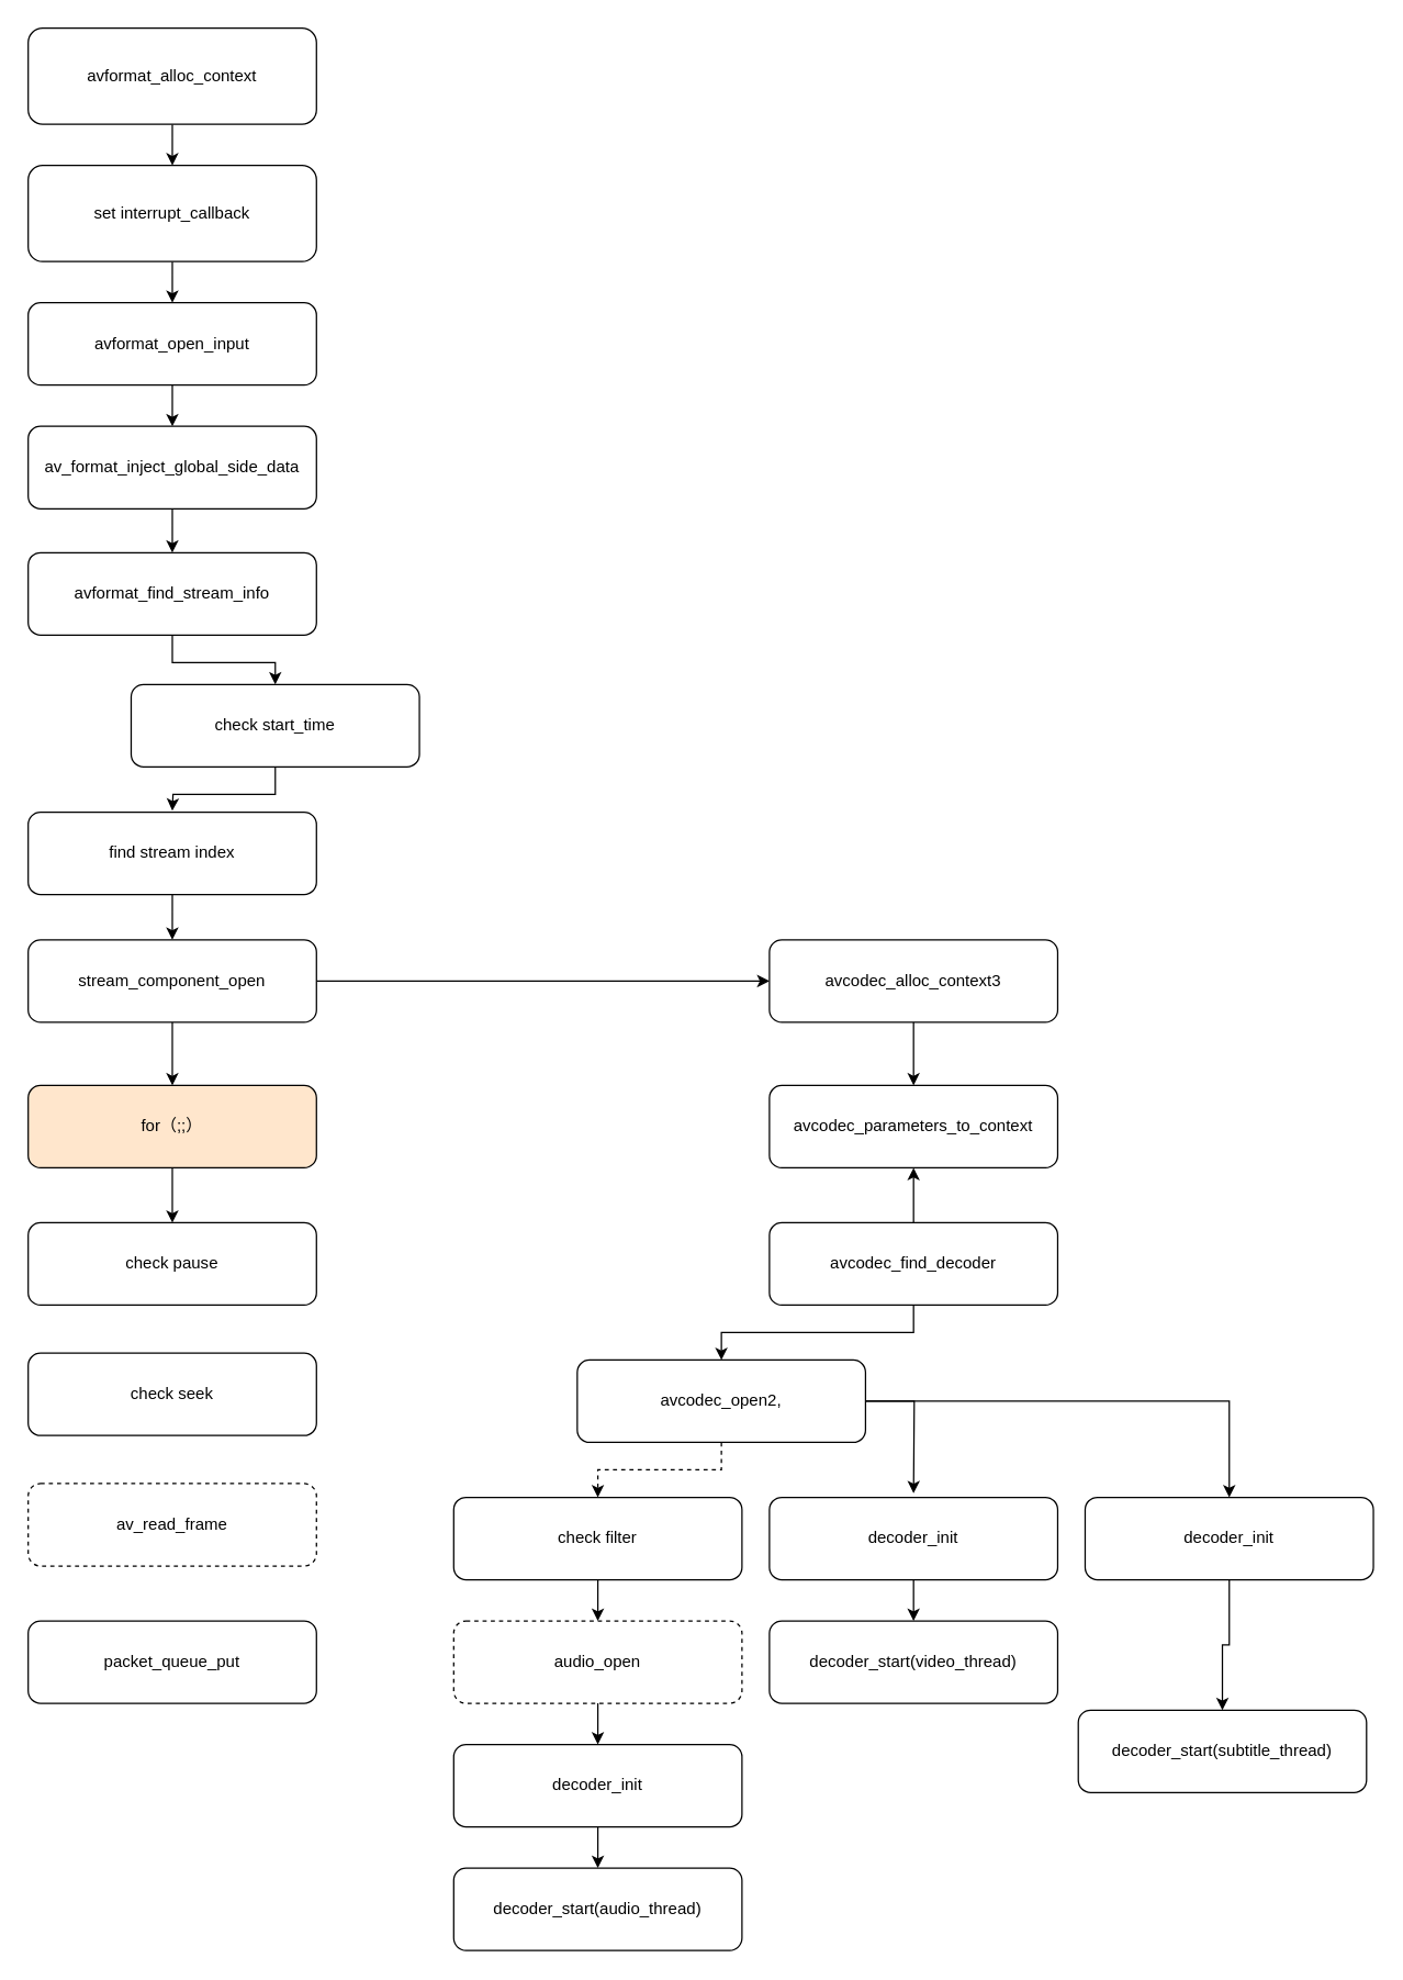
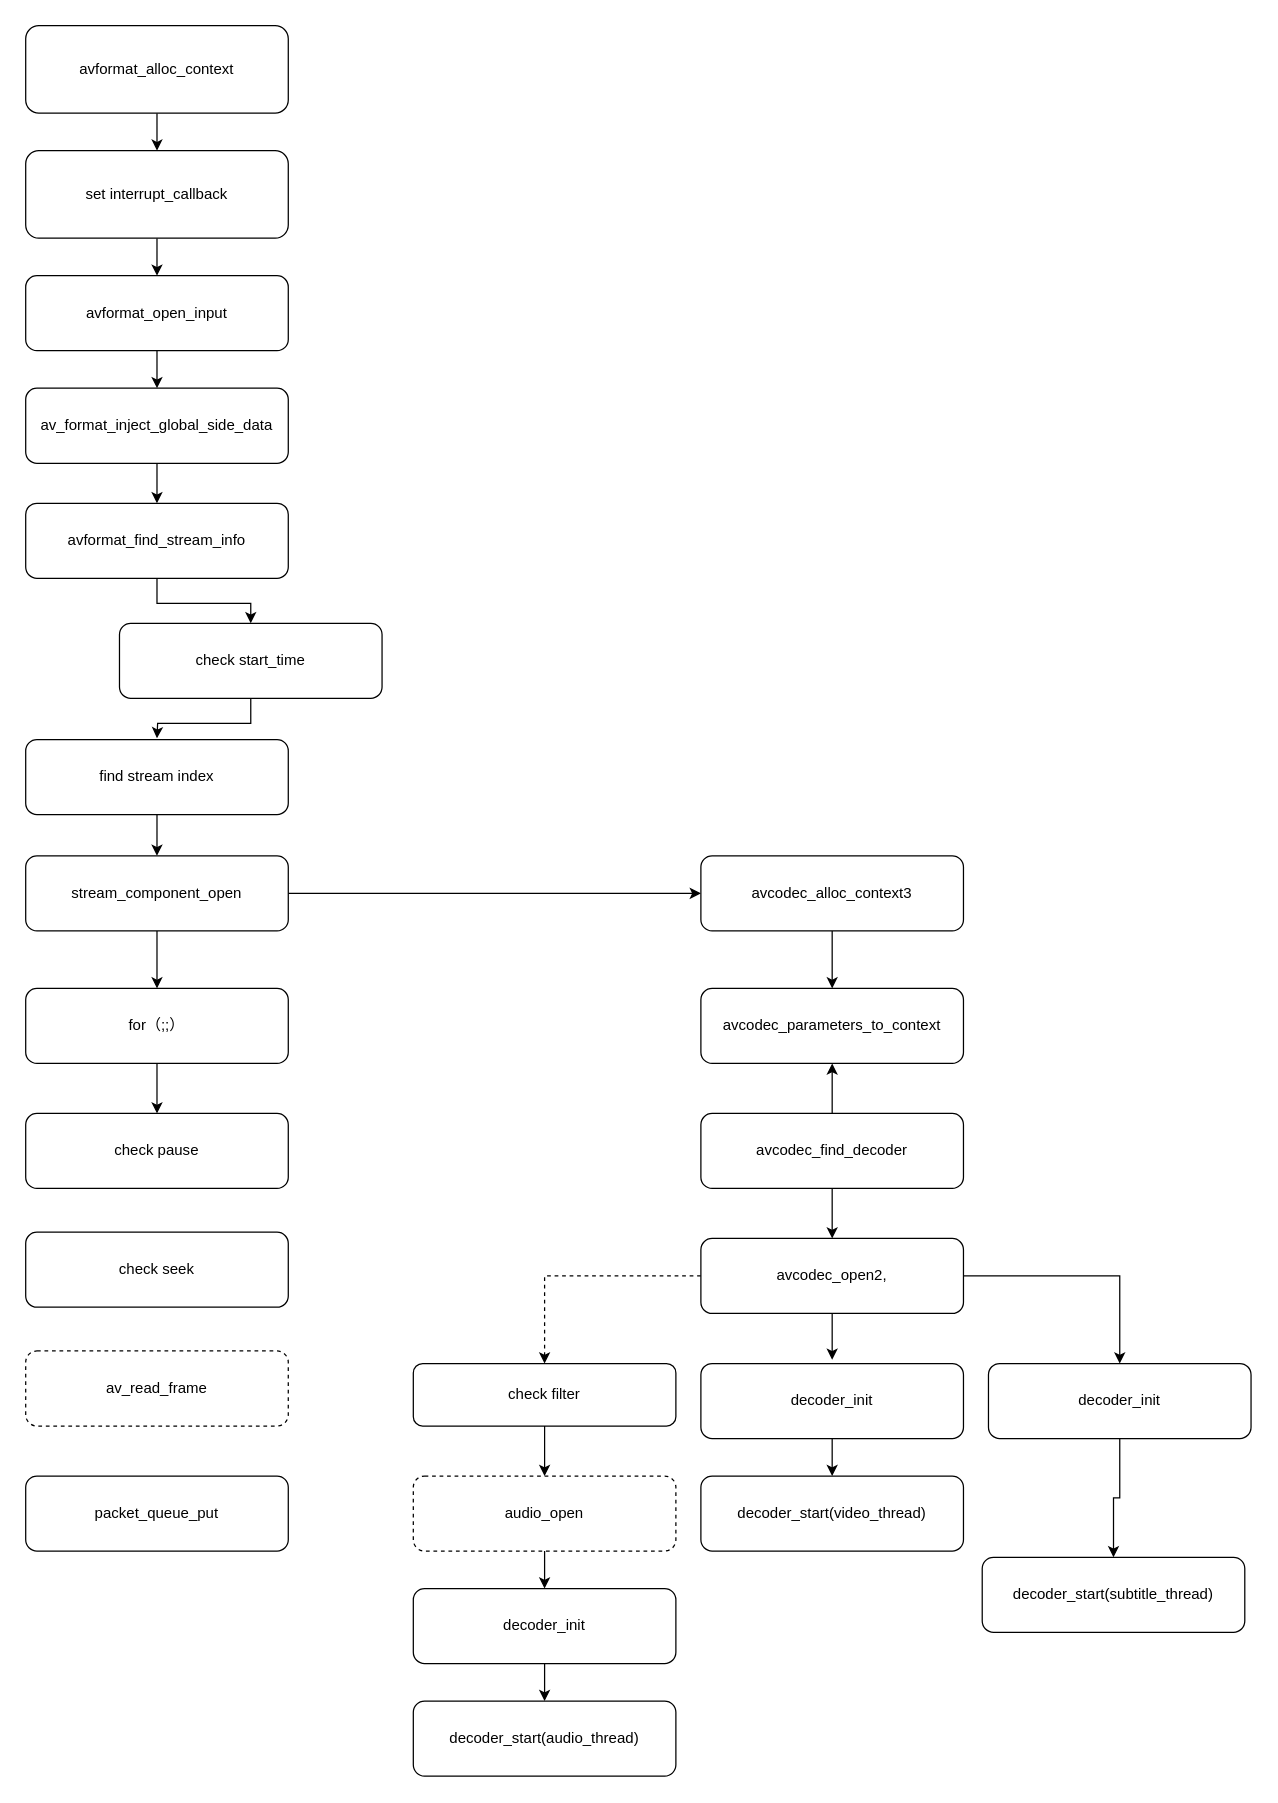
  <mxCell id="0" />
  <mxCell id="1" parent="0" />
  <mxCell id="2" style="edgeStyle=orthogonalEdgeStyle;rounded=0;orthogonalLoop=1;jettySize=auto;html=1;entryX=0.5;entryY=0;entryDx=0;entryDy=0;" edge="1" parent="1" source="3" target="5"><mxGeometry relative="1" as="geometry" /></mxCell>
  <mxCell id="3" value="avformat_alloc_context" style="rounded=1;whiteSpace=wrap;html=1;fontSize=12;glass=0;strokeWidth=1;shadow=0;" parent="1" vertex="1"><mxGeometry x="20" y="20" width="210" height="70" as="geometry" /></mxCell>
  <mxCell id="4" value="" style="edgeStyle=orthogonalEdgeStyle;rounded=0;orthogonalLoop=1;jettySize=auto;html=1;" edge="1" parent="1" source="5" target="7"><mxGeometry relative="1" as="geometry" /></mxCell>
  <mxCell id="5" value="set&amp;nbsp;interrupt_callback" style="rounded=1;whiteSpace=wrap;html=1;fontSize=12;glass=0;strokeWidth=1;shadow=0;" vertex="1" parent="1"><mxGeometry x="20" y="120" width="210" height="70" as="geometry" /></mxCell>
  <mxCell id="6" value="" style="edgeStyle=orthogonalEdgeStyle;rounded=0;orthogonalLoop=1;jettySize=auto;html=1;" edge="1" parent="1" source="7" target="9"><mxGeometry relative="1" as="geometry" /></mxCell>
  <mxCell id="7" value="avformat_open_input" style="whiteSpace=wrap;html=1;rounded=1;shadow=0;strokeWidth=1;glass=0;" vertex="1" parent="1"><mxGeometry x="20" y="220" width="210" height="60" as="geometry" /></mxCell>
  <mxCell id="8" style="edgeStyle=orthogonalEdgeStyle;rounded=0;orthogonalLoop=1;jettySize=auto;html=1;entryX=0.5;entryY=0;entryDx=0;entryDy=0;" edge="1" parent="1" source="9" target="11"><mxGeometry relative="1" as="geometry" /></mxCell>
  <mxCell id="9" value="av_format_inject_global_side_data" style="whiteSpace=wrap;html=1;rounded=1;shadow=0;strokeWidth=1;glass=0;" vertex="1" parent="1"><mxGeometry x="20" y="310" width="210" height="60" as="geometry" /></mxCell>
  <mxCell id="10" style="edgeStyle=orthogonalEdgeStyle;rounded=0;orthogonalLoop=1;jettySize=auto;html=1;entryX=0.5;entryY=0;entryDx=0;entryDy=0;" edge="1" parent="1" source="11" target="13"><mxGeometry relative="1" as="geometry" /></mxCell>
  <mxCell id="11" value="avformat_find_stream_info" style="whiteSpace=wrap;html=1;rounded=1;shadow=0;strokeWidth=1;glass=0;" vertex="1" parent="1"><mxGeometry x="20" y="402" width="210" height="60" as="geometry" /></mxCell>
  <mxCell id="12" style="edgeStyle=orthogonalEdgeStyle;rounded=0;orthogonalLoop=1;jettySize=auto;html=1;" edge="1" parent="1" source="13"><mxGeometry relative="1" as="geometry"><mxPoint x="125" y="590" as="targetPoint" /></mxGeometry></mxCell>
  <mxCell id="13" value="check start_time" style="whiteSpace=wrap;html=1;rounded=1;shadow=0;strokeWidth=1;glass=0;" vertex="1" parent="1"><mxGeometry x="95" y="498" width="210" height="60" as="geometry" /></mxCell>
  <mxCell id="14" style="edgeStyle=orthogonalEdgeStyle;rounded=0;orthogonalLoop=1;jettySize=auto;html=1;entryX=0.5;entryY=0;entryDx=0;entryDy=0;" edge="1" parent="1" source="15" target="18"><mxGeometry relative="1" as="geometry" /></mxCell>
  <mxCell id="15" value="find stream index" style="whiteSpace=wrap;html=1;rounded=1;shadow=0;strokeWidth=1;glass=0;" vertex="1" parent="1"><mxGeometry x="20" y="591" width="210" height="60" as="geometry" /></mxCell>
  <mxCell id="16" style="edgeStyle=orthogonalEdgeStyle;rounded=0;orthogonalLoop=1;jettySize=auto;html=1;entryX=0.5;entryY=0;entryDx=0;entryDy=0;" edge="1" parent="1" source="18" target="20"><mxGeometry relative="1" as="geometry" /></mxCell>
  <mxCell id="17" style="edgeStyle=orthogonalEdgeStyle;rounded=0;orthogonalLoop=1;jettySize=auto;html=1;entryX=0;entryY=0.5;entryDx=0;entryDy=0;" edge="1" parent="1" source="18" target="26"><mxGeometry relative="1" as="geometry" /></mxCell>
  <mxCell id="18" value="stream_component_open" style="whiteSpace=wrap;html=1;rounded=1;shadow=0;strokeWidth=1;glass=0;" vertex="1" parent="1"><mxGeometry x="20" y="684" width="210" height="60" as="geometry" /></mxCell>
  <mxCell id="19" style="edgeStyle=orthogonalEdgeStyle;rounded=0;orthogonalLoop=1;jettySize=auto;html=1;" edge="1" parent="1" source="20" target="21"><mxGeometry relative="1" as="geometry" /></mxCell>
- <mxCell id="20" value="for（;;）" style="whiteSpace=wrap;html=1;rounded=1;shadow=0;strokeWidth=1;glass=0;fillColor=#ffe6cc;" vertex="1" parent="1"><mxGeometry x="20" y="790" width="210" height="60" as="geometry" /></mxCell>
+ <mxCell id="20" value="for（;;）" style="whiteSpace=wrap;html=1;rounded=1;shadow=0;strokeWidth=1;glass=0;" vertex="1" parent="1"><mxGeometry x="20" y="790" width="210" height="60" as="geometry" /></mxCell>
  <mxCell id="21" value="check pause" style="whiteSpace=wrap;html=1;rounded=1;shadow=0;strokeWidth=1;glass=0;" vertex="1" parent="1"><mxGeometry x="20" y="890" width="210" height="60" as="geometry" /></mxCell>
  <mxCell id="22" value="check seek" style="whiteSpace=wrap;html=1;rounded=1;shadow=0;strokeWidth=1;glass=0;" vertex="1" parent="1"><mxGeometry x="20" y="985" width="210" height="60" as="geometry" /></mxCell>
  <mxCell id="23" value="av_read_frame" style="whiteSpace=wrap;html=1;rounded=1;shadow=0;strokeWidth=1;glass=0;dashed=1;" vertex="1" parent="1"><mxGeometry x="20" y="1080" width="210" height="60" as="geometry" /></mxCell>
  <mxCell id="24" value="packet_queue_put" style="whiteSpace=wrap;html=1;rounded=1;shadow=0;strokeWidth=1;glass=0;" vertex="1" parent="1"><mxGeometry x="20" y="1180" width="210" height="60" as="geometry" /></mxCell>
  <mxCell id="25" style="edgeStyle=orthogonalEdgeStyle;rounded=0;orthogonalLoop=1;jettySize=auto;html=1;entryX=0.5;entryY=0;entryDx=0;entryDy=0;" edge="1" parent="1" source="26" target="30"><mxGeometry relative="1" as="geometry" /></mxCell>
  <mxCell id="26" value="avcodec_alloc_context3" style="whiteSpace=wrap;html=1;rounded=1;shadow=0;strokeWidth=1;glass=0;" vertex="1" parent="1"><mxGeometry x="560" y="684" width="210" height="60" as="geometry" /></mxCell>
  <mxCell id="27" value="" style="edgeStyle=orthogonalEdgeStyle;rounded=0;orthogonalLoop=1;jettySize=auto;html=1;" edge="1" parent="1" source="29" target="30"><mxGeometry relative="1" as="geometry" /></mxCell>
  <mxCell id="28" style="edgeStyle=orthogonalEdgeStyle;rounded=0;orthogonalLoop=1;jettySize=auto;html=1;entryX=0.5;entryY=0;entryDx=0;entryDy=0;" edge="1" parent="1" source="29" target="34"><mxGeometry relative="1" as="geometry" /></mxCell>
  <mxCell id="29" value="avcodec_find_decoder" style="whiteSpace=wrap;html=1;rounded=1;shadow=0;strokeWidth=1;glass=0;" vertex="1" parent="1"><mxGeometry x="560" y="890" width="210" height="60" as="geometry" /></mxCell>
  <mxCell id="30" value="avcodec_parameters_to_context" style="whiteSpace=wrap;html=1;rounded=1;shadow=0;strokeWidth=1;glass=0;" vertex="1" parent="1"><mxGeometry x="560" y="790" width="210" height="60" as="geometry" /></mxCell>
  <mxCell id="31" style="edgeStyle=orthogonalEdgeStyle;rounded=0;orthogonalLoop=1;jettySize=auto;html=1;entryX=0.5;entryY=0;entryDx=0;entryDy=0;dashed=1;" edge="1" parent="1" source="34" target="36"><mxGeometry relative="1" as="geometry" /></mxCell>
  <mxCell id="32" style="edgeStyle=orthogonalEdgeStyle;rounded=0;orthogonalLoop=1;jettySize=auto;html=1;" edge="1" parent="1" source="34"><mxGeometry relative="1" as="geometry"><mxPoint x="665" y="1087" as="targetPoint" /></mxGeometry></mxCell>
  <mxCell id="33" style="edgeStyle=orthogonalEdgeStyle;rounded=0;orthogonalLoop=1;jettySize=auto;html=1;" edge="1" parent="1" source="34" target="46"><mxGeometry relative="1" as="geometry" /></mxCell>
- <mxCell id="34" value="avcodec_open2," style="whiteSpace=wrap;html=1;rounded=1;shadow=0;strokeWidth=1;glass=0;" vertex="1" parent="1"><mxGeometry x="420" y="990" width="210" height="60" as="geometry" /></mxCell>
+ <mxCell id="34" value="avcodec_open2," style="whiteSpace=wrap;html=1;rounded=1;shadow=0;strokeWidth=1;glass=0;" vertex="1" parent="1"><mxGeometry x="560" y="990" width="210" height="60" as="geometry" /></mxCell>
  <mxCell id="35" style="edgeStyle=orthogonalEdgeStyle;rounded=0;orthogonalLoop=1;jettySize=auto;html=1;entryX=0.5;entryY=0;entryDx=0;entryDy=0;" edge="1" parent="1" source="36" target="41"><mxGeometry relative="1" as="geometry" /></mxCell>
- <mxCell id="36" value="check filter" style="whiteSpace=wrap;html=1;rounded=1;shadow=0;strokeWidth=1;glass=0;" vertex="1" parent="1"><mxGeometry x="330" y="1090" width="210" height="60" as="geometry" /></mxCell>
+ <mxCell id="36" value="check filter" style="whiteSpace=wrap;html=1;rounded=1;shadow=0;strokeWidth=1;glass=0;" vertex="1" parent="1"><mxGeometry x="330" y="1090" width="210" height="50" as="geometry" /></mxCell>
  <mxCell id="37" style="edgeStyle=orthogonalEdgeStyle;rounded=0;orthogonalLoop=1;jettySize=auto;html=1;entryX=0.5;entryY=0;entryDx=0;entryDy=0;" edge="1" parent="1" source="38" target="39"><mxGeometry relative="1" as="geometry" /></mxCell>
  <mxCell id="38" value="decoder_init" style="whiteSpace=wrap;html=1;rounded=1;shadow=0;strokeWidth=1;glass=0;" vertex="1" parent="1"><mxGeometry x="330" y="1270" width="210" height="60" as="geometry" /></mxCell>
  <mxCell id="39" value="decoder_start(audio_thread)" style="whiteSpace=wrap;html=1;rounded=1;shadow=0;strokeWidth=1;glass=0;" vertex="1" parent="1"><mxGeometry x="330" y="1360" width="210" height="60" as="geometry" /></mxCell>
  <mxCell id="40" style="edgeStyle=orthogonalEdgeStyle;rounded=0;orthogonalLoop=1;jettySize=auto;html=1;entryX=0.5;entryY=0;entryDx=0;entryDy=0;" edge="1" parent="1" source="41" target="38"><mxGeometry relative="1" as="geometry" /></mxCell>
  <mxCell id="41" value="audio_open" style="whiteSpace=wrap;html=1;rounded=1;shadow=0;strokeWidth=1;glass=0;dashed=1;" vertex="1" parent="1"><mxGeometry x="330" y="1180" width="210" height="60" as="geometry" /></mxCell>
  <mxCell id="42" style="edgeStyle=orthogonalEdgeStyle;rounded=0;orthogonalLoop=1;jettySize=auto;html=1;entryX=0.5;entryY=0;entryDx=0;entryDy=0;" edge="1" parent="1" source="43" target="44"><mxGeometry relative="1" as="geometry" /></mxCell>
  <mxCell id="43" value="decoder_init" style="whiteSpace=wrap;html=1;rounded=1;shadow=0;strokeWidth=1;glass=0;" vertex="1" parent="1"><mxGeometry x="560" y="1090" width="210" height="60" as="geometry" /></mxCell>
  <mxCell id="44" value="decoder_start(video_thread)" style="whiteSpace=wrap;html=1;rounded=1;shadow=0;strokeWidth=1;glass=0;" vertex="1" parent="1"><mxGeometry x="560" y="1180" width="210" height="60" as="geometry" /></mxCell>
  <mxCell id="45" style="edgeStyle=orthogonalEdgeStyle;rounded=0;orthogonalLoop=1;jettySize=auto;html=1;entryX=0.5;entryY=0;entryDx=0;entryDy=0;" edge="1" parent="1" source="46" target="47"><mxGeometry relative="1" as="geometry" /></mxCell>
  <mxCell id="46" value="decoder_init" style="whiteSpace=wrap;html=1;rounded=1;shadow=0;strokeWidth=1;glass=0;" vertex="1" parent="1"><mxGeometry x="790" y="1090" width="210" height="60" as="geometry" /></mxCell>
  <mxCell id="47" value="decoder_start(subtitle_thread)" style="whiteSpace=wrap;html=1;rounded=1;shadow=0;strokeWidth=1;glass=0;" vertex="1" parent="1"><mxGeometry x="785" y="1245" width="210" height="60" as="geometry" /></mxCell>
